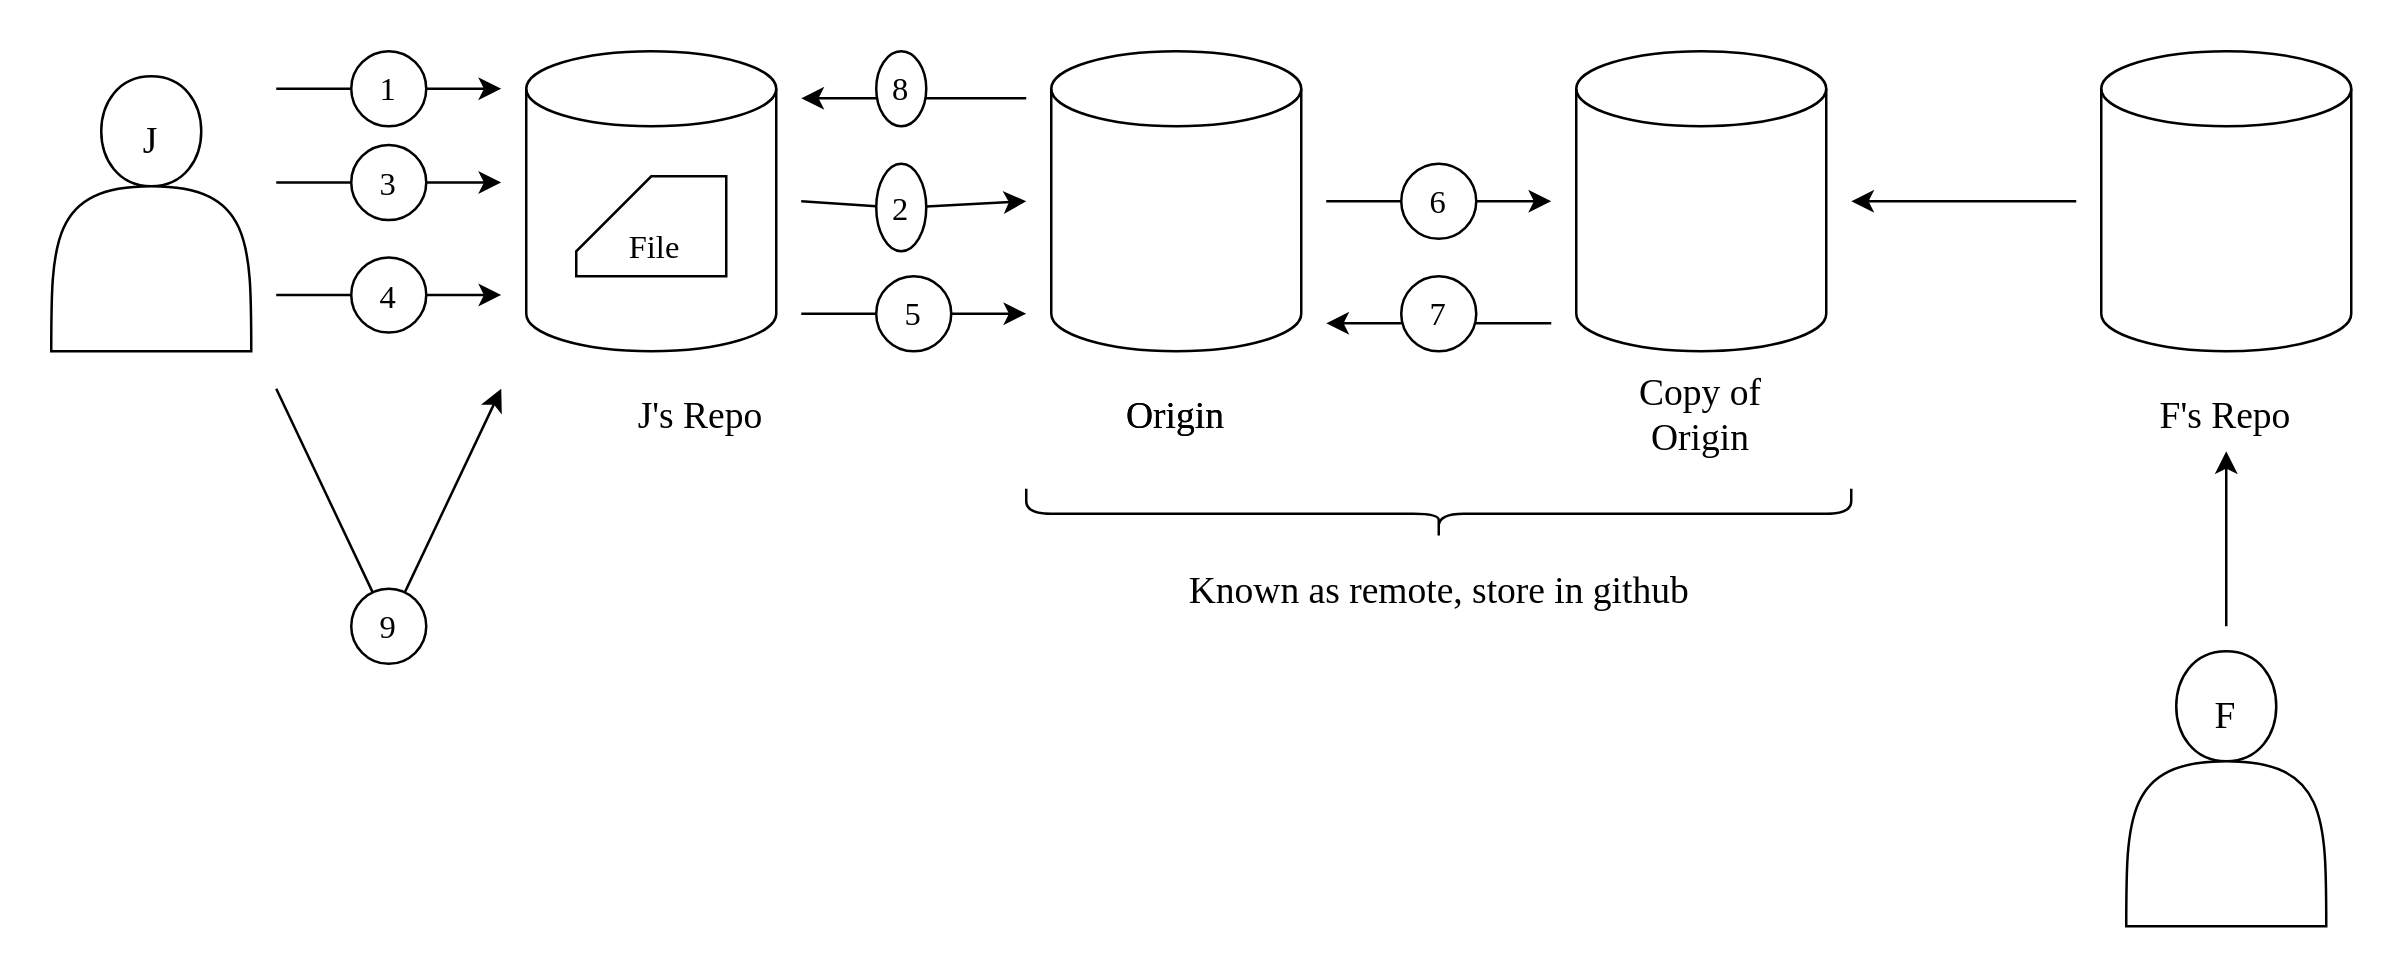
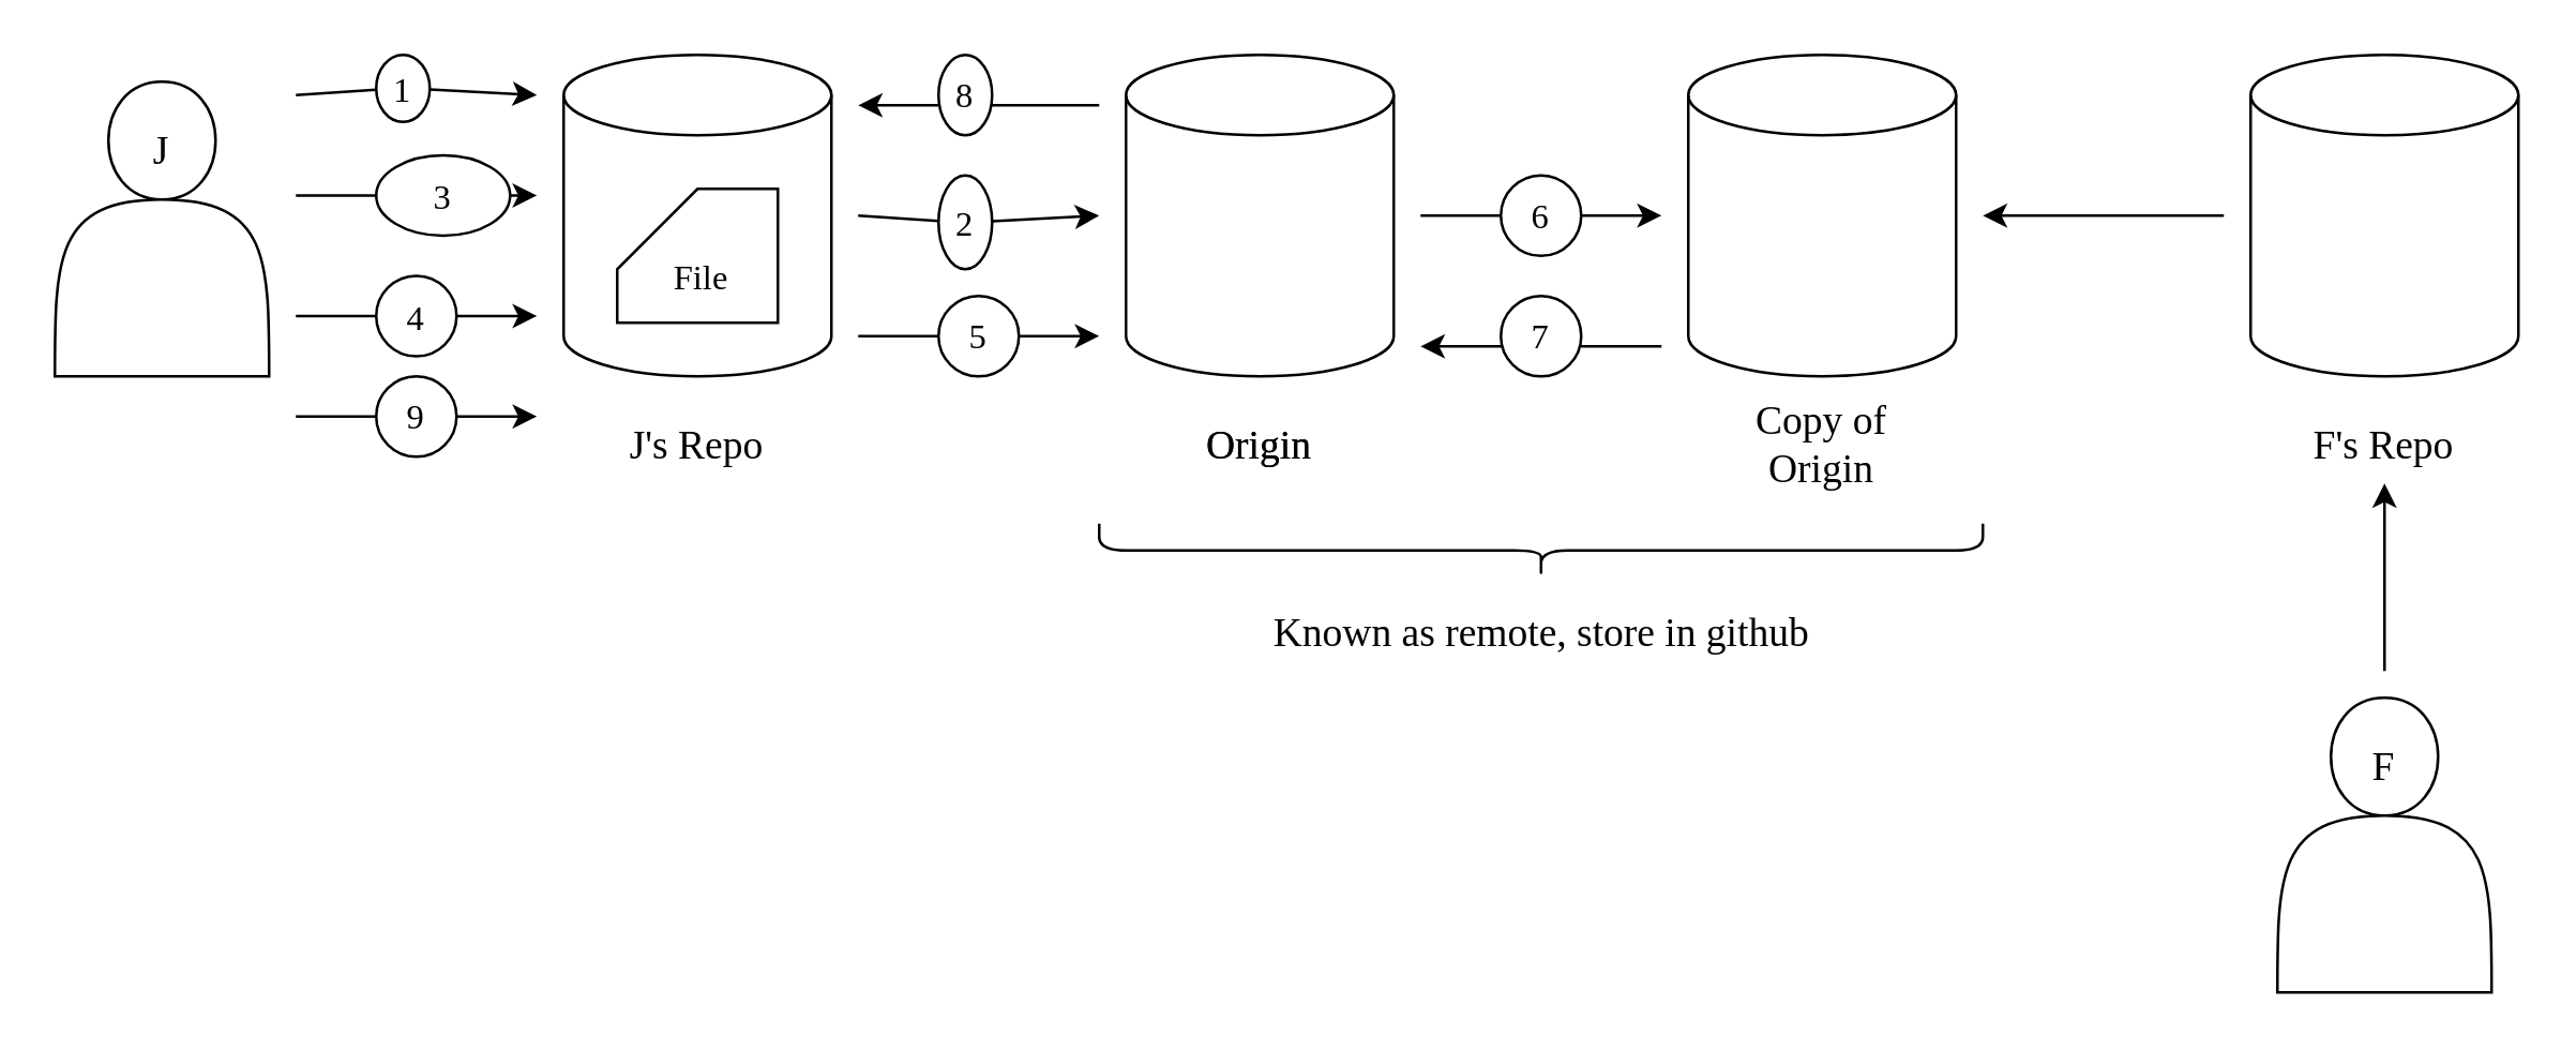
  <mxCell id="0" />
  <mxCell id="1" parent="0" />
  <mxCell id="2" value="" style="shape=cylinder3;whiteSpace=wrap;html=1;boundedLbl=1;backgroundOutline=1;size=15;" parent="1" vertex="1"><mxGeometry x="210" y="20" width="100" height="120" as="geometry" /></mxCell>
  <mxCell id="3" value="" style="shape=cylinder3;whiteSpace=wrap;html=1;boundedLbl=1;backgroundOutline=1;size=15;" parent="1" vertex="1"><mxGeometry x="420" y="20" width="100" height="120" as="geometry" /></mxCell>
  <mxCell id="4" value="" style="shape=cylinder3;whiteSpace=wrap;html=1;boundedLbl=1;backgroundOutline=1;size=15;" parent="1" vertex="1"><mxGeometry x="630" y="20" width="100" height="120" as="geometry" /></mxCell>
  <mxCell id="5" value="" style="shape=cylinder3;whiteSpace=wrap;html=1;boundedLbl=1;backgroundOutline=1;size=15;" parent="1" vertex="1"><mxGeometry x="840" y="20" width="100" height="120" as="geometry" /></mxCell>
- <mxCell id="6" value="&lt;font style=&quot;font-size: 15px;&quot; face=&quot;Times New Roman&quot;&gt;J's Repo&lt;/font&gt;" style="text;html=1;strokeColor=none;fillColor=none;align=center;verticalAlign=middle;whiteSpace=wrap;rounded=0;" parent="1" vertex="1"><mxGeometry x="250" y="150" width="60" height="30" as="geometry" /></mxCell>
+ <mxCell id="6" value="&lt;font style=&quot;font-size: 15px;&quot; face=&quot;Times New Roman&quot;&gt;J's Repo&lt;/font&gt;" style="text;html=1;strokeColor=none;fillColor=none;align=center;verticalAlign=middle;whiteSpace=wrap;rounded=0;" parent="1" vertex="1"><mxGeometry x="230" y="150" width="60" height="30" as="geometry" /></mxCell>
  <mxCell id="7" value="&lt;font style=&quot;font-size: 15px;&quot; face=&quot;Times New Roman&quot;&gt;F's Repo&lt;/font&gt;" style="text;html=1;strokeColor=none;fillColor=none;align=center;verticalAlign=middle;whiteSpace=wrap;rounded=0;" parent="1" vertex="1"><mxGeometry x="860" y="150" width="60" height="30" as="geometry" /></mxCell>
  <mxCell id="8" value="&lt;font style=&quot;font-size: 15px;&quot; face=&quot;Times New Roman&quot;&gt;Origin&lt;/font&gt;" style="text;html=1;strokeColor=none;fillColor=none;align=center;verticalAlign=middle;whiteSpace=wrap;rounded=0;" parent="1" vertex="1"><mxGeometry x="440" y="150" width="60" height="30" as="geometry" /></mxCell>
  <mxCell id="9" value="&lt;font style=&quot;font-size: 15px;&quot; face=&quot;Times New Roman&quot;&gt;Copy of Origin&lt;/font&gt;" style="text;html=1;strokeColor=none;fillColor=none;align=center;verticalAlign=middle;whiteSpace=wrap;rounded=0;" parent="1" vertex="1"><mxGeometry x="650" y="150" width="60" height="30" as="geometry" /></mxCell>
  <mxCell id="10" value="" style="shape=curlyBracket;whiteSpace=wrap;html=1;rounded=1;flipH=1;fontFamily=Times New Roman;fontSize=15;size=0.5;rotation=90;" parent="1" vertex="1"><mxGeometry x="565" y="40" width="20" height="330" as="geometry" /></mxCell>
  <mxCell id="11" value="&lt;font style=&quot;font-size: 15px;&quot; face=&quot;Times New Roman&quot;&gt;Origin&lt;/font&gt;" style="text;html=1;strokeColor=none;fillColor=none;align=center;verticalAlign=middle;whiteSpace=wrap;rounded=0;" parent="1" vertex="1"><mxGeometry x="440" y="150" width="60" height="30" as="geometry" /></mxCell>
  <mxCell id="12" value="&lt;font style=&quot;font-size: 15px;&quot; face=&quot;Times New Roman&quot;&gt;Known as remote, store in github&lt;/font&gt;" style="text;html=1;strokeColor=none;fillColor=none;align=center;verticalAlign=middle;whiteSpace=wrap;rounded=0;" parent="1" vertex="1"><mxGeometry x="467.5" y="220" width="215" height="30" as="geometry" /></mxCell>
  <mxCell id="13" value="" style="shape=actor;whiteSpace=wrap;html=1;fontFamily=Times New Roman;fontSize=15;" parent="1" vertex="1"><mxGeometry x="20" y="30" width="80" height="110" as="geometry" /></mxCell>
  <mxCell id="14" value="&lt;font style=&quot;font-size: 15px;&quot; face=&quot;Times New Roman&quot;&gt;J&lt;/font&gt;" style="text;html=1;strokeColor=none;fillColor=none;align=center;verticalAlign=middle;whiteSpace=wrap;rounded=0;" parent="1" vertex="1"><mxGeometry x="30" y="40" width="60" height="30" as="geometry" /></mxCell>
  <mxCell id="15" value="" style="shape=actor;whiteSpace=wrap;html=1;fontFamily=Times New Roman;fontSize=15;" parent="1" vertex="1"><mxGeometry x="850" y="260" width="80" height="110" as="geometry" /></mxCell>
  <mxCell id="16" value="&lt;font style=&quot;font-size: 15px;&quot; face=&quot;Times New Roman&quot;&gt;F&lt;/font&gt;" style="text;html=1;strokeColor=none;fillColor=none;align=center;verticalAlign=middle;whiteSpace=wrap;rounded=0;" parent="1" vertex="1"><mxGeometry x="860" y="270" width="60" height="30" as="geometry" /></mxCell>
  <mxCell id="17" value="" style="endArrow=classic;html=1;rounded=0;startArrow=none;" parent="1" source="21" edge="1"><mxGeometry width="50" height="50" relative="1" as="geometry"><mxPoint x="110" y="35" as="sourcePoint" /><mxPoint x="200" y="35" as="targetPoint" /></mxGeometry></mxCell>
  <mxCell id="18" value="" style="endArrow=none;html=1;rounded=0;startArrow=classic;startFill=1;endFill=0;" parent="1" edge="1"><mxGeometry width="50" height="50" relative="1" as="geometry"><mxPoint x="740" y="80" as="sourcePoint" /><mxPoint x="830" y="80" as="targetPoint" /></mxGeometry></mxCell>
- <mxCell id="19" value="&lt;br&gt;&amp;nbsp;File" style="shape=card;whiteSpace=wrap;html=1;fontFamily=Times New Roman;fontSize=13;" parent="1" vertex="1"><mxGeometry x="230" y="70" width="60" height="40" as="geometry" /></mxCell>
+ <mxCell id="19" value="&lt;br&gt;&amp;nbsp;File" style="shape=card;whiteSpace=wrap;html=1;fontFamily=Times New Roman;fontSize=13;" parent="1" vertex="1"><mxGeometry x="230" y="70" width="60" height="50" as="geometry" /></mxCell>
  <mxCell id="20" value="" style="endArrow=none;html=1;rounded=0;startArrow=classic;startFill=1;endFill=0;" parent="1" edge="1"><mxGeometry width="50" height="50" relative="1" as="geometry"><mxPoint x="320" y="38.82" as="sourcePoint" /><mxPoint x="410" y="38.82" as="targetPoint" /></mxGeometry></mxCell>
- <mxCell id="21" value="&lt;font style=&quot;font-size: 13px;&quot; face=&quot;Times New Roman&quot;&gt;1&lt;/font&gt;" style="ellipse;whiteSpace=wrap;html=1;aspect=fixed;" parent="1" vertex="1"><mxGeometry x="140" y="20" width="30" height="30" as="geometry" /></mxCell>
+ <mxCell id="21" value="&lt;font style=&quot;font-size: 13px;&quot; face=&quot;Times New Roman&quot;&gt;1&lt;/font&gt;" style="ellipse;whiteSpace=wrap;html=1;aspect=fixed;" parent="1" vertex="1"><mxGeometry x="140" y="20" width="20" height="25" as="geometry" /></mxCell>
  <mxCell id="22" value="" style="endArrow=none;html=1;rounded=0;" parent="1" target="21" edge="1"><mxGeometry width="50" height="50" relative="1" as="geometry"><mxPoint x="110" y="35" as="sourcePoint" /><mxPoint x="200" y="35" as="targetPoint" /></mxGeometry></mxCell>
  <mxCell id="23" value="&lt;font style=&quot;font-size: 13px;&quot; face=&quot;Times New Roman&quot;&gt;8&lt;/font&gt;" style="ellipse;whiteSpace=wrap;html=1;aspect=fixed;" parent="1" vertex="1"><mxGeometry x="350" y="20" width="20" height="30" as="geometry" /></mxCell>
  <mxCell id="24" value="" style="endArrow=classic;html=1;rounded=0;startArrow=none;" parent="1" source="25" edge="1"><mxGeometry width="50" height="50" relative="1" as="geometry"><mxPoint x="320" y="80" as="sourcePoint" /><mxPoint x="410" y="80" as="targetPoint" /></mxGeometry></mxCell>
  <mxCell id="25" value="&lt;font style=&quot;font-size: 13px;&quot; face=&quot;Times New Roman&quot;&gt;2&lt;/font&gt;" style="ellipse;whiteSpace=wrap;html=1;aspect=fixed;" parent="1" vertex="1"><mxGeometry x="350" y="65" width="20" height="35" as="geometry" /></mxCell>
  <mxCell id="26" value="" style="endArrow=none;html=1;rounded=0;" parent="1" target="25" edge="1"><mxGeometry width="50" height="50" relative="1" as="geometry"><mxPoint x="320" y="80" as="sourcePoint" /><mxPoint x="410" y="80" as="targetPoint" /></mxGeometry></mxCell>
  <mxCell id="27" value="" style="endArrow=classic;html=1;rounded=0;startArrow=none;" parent="1" source="28" edge="1"><mxGeometry width="50" height="50" relative="1" as="geometry"><mxPoint x="320" y="125" as="sourcePoint" /><mxPoint x="410" y="125" as="targetPoint" /></mxGeometry></mxCell>
  <mxCell id="28" value="&lt;font style=&quot;font-size: 13px;&quot; face=&quot;Times New Roman&quot;&gt;5&lt;/font&gt;" style="ellipse;whiteSpace=wrap;html=1;aspect=fixed;" parent="1" vertex="1"><mxGeometry x="350" y="110" width="30" height="30" as="geometry" /></mxCell>
  <mxCell id="29" value="" style="endArrow=none;html=1;rounded=0;" parent="1" target="28" edge="1"><mxGeometry width="50" height="50" relative="1" as="geometry"><mxPoint x="320" y="125" as="sourcePoint" /><mxPoint x="410" y="125" as="targetPoint" /></mxGeometry></mxCell>
  <mxCell id="30" value="" style="endArrow=classic;html=1;rounded=0;startArrow=none;" parent="1" source="31" edge="1"><mxGeometry width="50" height="50" relative="1" as="geometry"><mxPoint x="530" y="80" as="sourcePoint" /><mxPoint x="620" y="80" as="targetPoint" /></mxGeometry></mxCell>
  <mxCell id="31" value="&lt;font face=&quot;Times New Roman&quot;&gt;&lt;span style=&quot;font-size: 13px;&quot;&gt;6&lt;/span&gt;&lt;/font&gt;" style="ellipse;whiteSpace=wrap;html=1;aspect=fixed;" parent="1" vertex="1"><mxGeometry x="560" y="65" width="30" height="30" as="geometry" /></mxCell>
  <mxCell id="32" value="" style="endArrow=none;html=1;rounded=0;" parent="1" target="31" edge="1"><mxGeometry width="50" height="50" relative="1" as="geometry"><mxPoint x="530" y="80" as="sourcePoint" /><mxPoint x="620" y="80" as="targetPoint" /></mxGeometry></mxCell>
  <mxCell id="33" value="" style="endArrow=none;html=1;rounded=0;startArrow=classic;startFill=1;endFill=0;" parent="1" edge="1"><mxGeometry width="50" height="50" relative="1" as="geometry"><mxPoint x="530" y="128.82" as="sourcePoint" /><mxPoint x="620" y="128.82" as="targetPoint" /></mxGeometry></mxCell>
  <mxCell id="34" value="&lt;font style=&quot;font-size: 13px;&quot; face=&quot;Times New Roman&quot;&gt;7&lt;/font&gt;" style="ellipse;whiteSpace=wrap;html=1;aspect=fixed;" parent="1" vertex="1"><mxGeometry x="560" y="110" width="30" height="30" as="geometry" /></mxCell>
  <mxCell id="35" value="" style="endArrow=classic;html=1;rounded=0;startArrow=none;" parent="1" source="36" edge="1"><mxGeometry width="50" height="50" relative="1" as="geometry"><mxPoint x="110" y="72.5" as="sourcePoint" /><mxPoint x="200" y="72.5" as="targetPoint" /></mxGeometry></mxCell>
- <mxCell id="36" value="&lt;font style=&quot;font-size: 13px;&quot; face=&quot;Times New Roman&quot;&gt;3&lt;/font&gt;" style="ellipse;whiteSpace=wrap;html=1;aspect=fixed;" parent="1" vertex="1"><mxGeometry x="140" y="57.5" width="30" height="30" as="geometry" /></mxCell>
+ <mxCell id="36" value="&lt;font style=&quot;font-size: 13px;&quot; face=&quot;Times New Roman&quot;&gt;3&lt;/font&gt;" style="ellipse;whiteSpace=wrap;html=1;aspect=fixed;" parent="1" vertex="1"><mxGeometry x="140" y="57.5" width="50" height="30" as="geometry" /></mxCell>
  <mxCell id="37" value="" style="endArrow=none;html=1;rounded=0;" parent="1" target="36" edge="1"><mxGeometry width="50" height="50" relative="1" as="geometry"><mxPoint x="110" y="72.5" as="sourcePoint" /><mxPoint x="200" y="72.5" as="targetPoint" /></mxGeometry></mxCell>
  <mxCell id="38" value="" style="endArrow=classic;html=1;rounded=0;startArrow=none;" parent="1" source="39" edge="1"><mxGeometry width="50" height="50" relative="1" as="geometry"><mxPoint x="110" y="117.5" as="sourcePoint" /><mxPoint x="200" y="117.5" as="targetPoint" /></mxGeometry></mxCell>
  <mxCell id="39" value="&lt;font style=&quot;font-size: 13px;&quot; face=&quot;Times New Roman&quot;&gt;4&lt;/font&gt;" style="ellipse;whiteSpace=wrap;html=1;aspect=fixed;" parent="1" vertex="1"><mxGeometry x="140" y="102.5" width="30" height="30" as="geometry" /></mxCell>
  <mxCell id="40" value="" style="endArrow=none;html=1;rounded=0;" parent="1" target="39" edge="1"><mxGeometry width="50" height="50" relative="1" as="geometry"><mxPoint x="110" y="117.5" as="sourcePoint" /><mxPoint x="200" y="117.5" as="targetPoint" /></mxGeometry></mxCell>
  <mxCell id="41" value="" style="endArrow=classic;html=1;rounded=0;startArrow=none;" parent="1" source="42" edge="1"><mxGeometry width="50" height="50" relative="1" as="geometry"><mxPoint x="110" y="155" as="sourcePoint" /><mxPoint x="200" y="155" as="targetPoint" /></mxGeometry></mxCell>
- <mxCell id="42" value="&lt;font style=&quot;font-size: 13px;&quot; face=&quot;Times New Roman&quot;&gt;9&lt;/font&gt;" style="ellipse;whiteSpace=wrap;html=1;aspect=fixed;" parent="1" vertex="1"><mxGeometry x="140" y="235" width="30" height="30" as="geometry" /></mxCell>
+ <mxCell id="42" value="&lt;font style=&quot;font-size: 13px;&quot; face=&quot;Times New Roman&quot;&gt;9&lt;/font&gt;" style="ellipse;whiteSpace=wrap;html=1;aspect=fixed;" parent="1" vertex="1"><mxGeometry x="140" y="140" width="30" height="30" as="geometry" /></mxCell>
  <mxCell id="43" value="" style="endArrow=none;html=1;rounded=0;" parent="1" target="42" edge="1"><mxGeometry width="50" height="50" relative="1" as="geometry"><mxPoint x="110" y="155" as="sourcePoint" /><mxPoint x="200" y="155" as="targetPoint" /></mxGeometry></mxCell>
  <mxCell id="44" value="" style="endArrow=none;html=1;rounded=0;startArrow=classic;startFill=1;endFill=0;exitX=0.5;exitY=1;exitDx=0;exitDy=0;" edge="1" parent="1" source="7"><mxGeometry width="50" height="50" relative="1" as="geometry"><mxPoint x="960" y="90" as="sourcePoint" /><mxPoint x="890" y="250" as="targetPoint" /></mxGeometry></mxCell>
